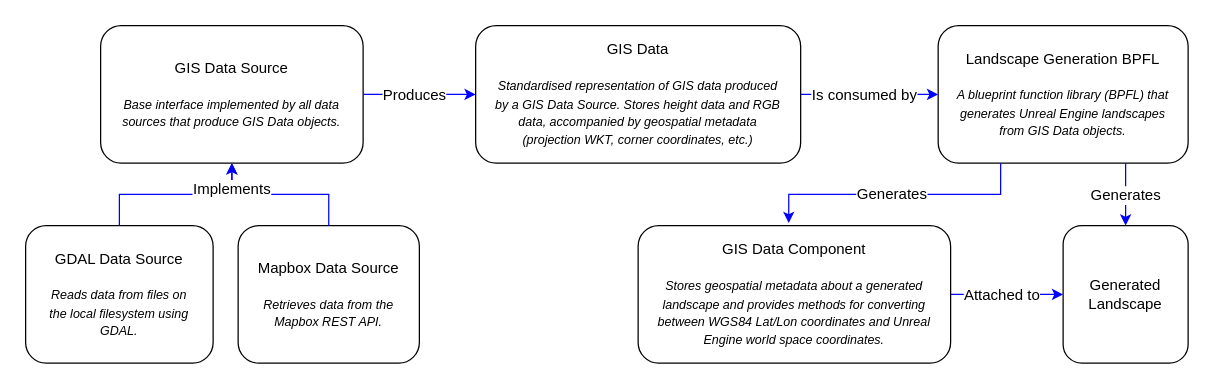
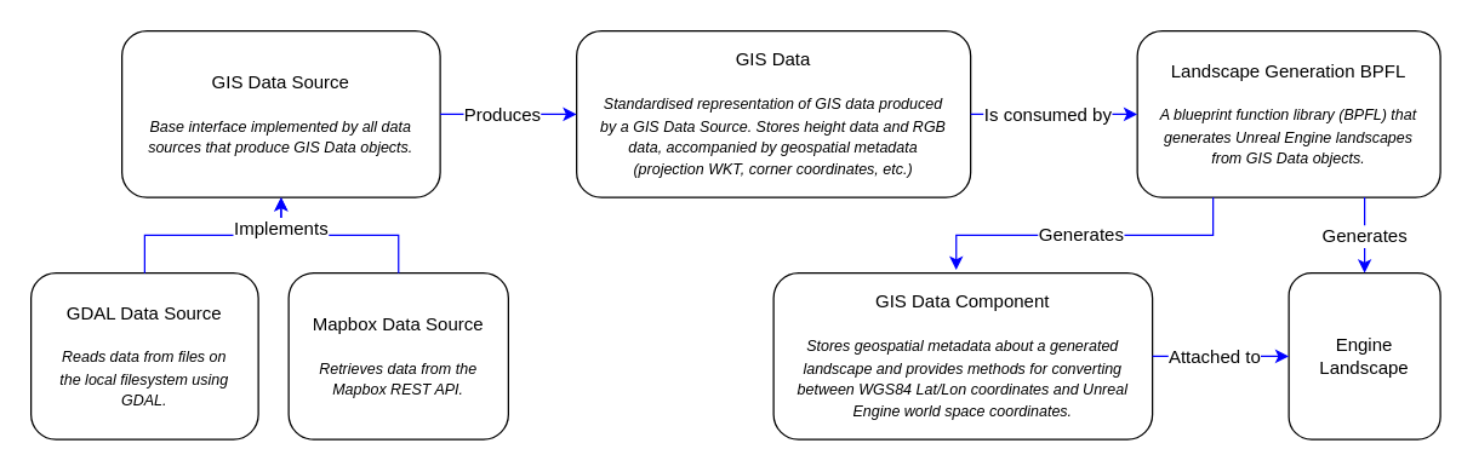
  <mxCell id="0" />
  <mxCell id="1" parent="0" />
  <mxCell id="2" value="GIS Data Component&lt;br&gt;&lt;i style=&quot;font-size: 10px&quot;&gt;&lt;br&gt;Stores geospatial metadata about a generated landscape and provides methods for converting between WGS84 Lat/Lon coordinates and Unreal Engine world space coordinates.&lt;/i&gt;" style="rounded=1;whiteSpace=wrap;html=1;spacing=16;" parent="1" vertex="1"><mxGeometry x="510" y="180" width="250" height="110" as="geometry" /></mxCell>
- <mxCell id="3" value="Generated Landscape" style="rounded=1;whiteSpace=wrap;html=1;spacing=16;" parent="1" vertex="1"><mxGeometry x="850" y="180" width="100" height="110" as="geometry" /></mxCell>
+ <mxCell id="3" value="Engine Landscape" style="rounded=1;whiteSpace=wrap;html=1;spacing=16;" parent="1" vertex="1"><mxGeometry x="850" y="180" width="100" height="110" as="geometry" /></mxCell>
  <mxCell id="4" value="Landscape Generation BPFL&lt;br&gt;&lt;i style=&quot;font-size: 10px&quot;&gt;&lt;br&gt;A blueprint function library (BPFL) that generates Unreal Engine landscapes from GIS Data objects.&lt;/i&gt;" style="rounded=1;whiteSpace=wrap;html=1;spacing=16;" parent="1" vertex="1"><mxGeometry x="750.03" y="20" width="199.97" height="110" as="geometry" /></mxCell>
  <mxCell id="5" value="GIS Data&lt;br&gt;&lt;i style=&quot;font-size: 10px&quot;&gt;&lt;br&gt;Standardised representation of GIS data produced by a GIS Data Source. Stores height data and RGB data, accompanied by geospatial metadata (projection WKT, corner coordinates, etc.)&lt;/i&gt;" style="rounded=1;whiteSpace=wrap;html=1;spacing=16;" parent="1" vertex="1"><mxGeometry x="380.03" y="20" width="260" height="110" as="geometry" /></mxCell>
  <mxCell id="6" value="GIS Data Source&lt;br&gt;&lt;i style=&quot;font-size: 10px&quot;&gt;&lt;br&gt;Base interface implemented by all data sources that produce GIS Data objects.&lt;br&gt;&lt;/i&gt;" style="rounded=1;whiteSpace=wrap;html=1;spacing=16;" parent="1" vertex="1"><mxGeometry x="80" y="20" width="210" height="110" as="geometry" /></mxCell>
  <mxCell id="7" style="edgeStyle=orthogonalEdgeStyle;rounded=0;orthogonalLoop=1;jettySize=auto;html=1;exitX=0.75;exitY=1;exitDx=0;exitDy=0;entryX=0.5;entryY=0;entryDx=0;entryDy=0;strokeColor=#0000FF;fontColor=#000000;" parent="1" source="4" target="3" edge="1"><mxGeometry relative="1" as="geometry"><mxPoint x="879.69" y="150" as="sourcePoint" /><mxPoint x="879.705" y="250" as="targetPoint" /></mxGeometry></mxCell>
  <mxCell id="8" value="Generates" style="text;html=1;align=center;verticalAlign=middle;resizable=0;points=[];labelBackgroundColor=#ffffff;fontColor=#000000;" parent="7" vertex="1" connectable="0"><mxGeometry x="0.042" y="-1" relative="1" as="geometry"><mxPoint as="offset" /></mxGeometry></mxCell>
  <mxCell id="9" style="edgeStyle=orthogonalEdgeStyle;rounded=0;orthogonalLoop=1;jettySize=auto;html=1;exitX=0.25;exitY=1;exitDx=0;exitDy=0;entryX=0.482;entryY=-0.019;entryDx=0;entryDy=0;strokeColor=#0000FF;fontColor=#000000;entryPerimeter=0;" parent="1" source="4" target="2" edge="1"><mxGeometry relative="1" as="geometry"><mxPoint x="830" y="180" as="sourcePoint" /><mxPoint x="894.97" y="330" as="targetPoint" /></mxGeometry></mxCell>
  <mxCell id="10" value="Generates" style="text;html=1;align=center;verticalAlign=middle;resizable=0;points=[];labelBackgroundColor=#ffffff;fontColor=#000000;" parent="9" vertex="1" connectable="0"><mxGeometry x="0.042" y="-1" relative="1" as="geometry"><mxPoint as="offset" /></mxGeometry></mxCell>
  <mxCell id="11" style="edgeStyle=orthogonalEdgeStyle;rounded=0;orthogonalLoop=1;jettySize=auto;html=1;exitX=1;exitY=0.5;exitDx=0;exitDy=0;entryX=0;entryY=0.5;entryDx=0;entryDy=0;strokeColor=#0000FF;fontColor=#000000;" parent="1" source="2" target="3" edge="1"><mxGeometry relative="1" as="geometry"><mxPoint x="965.03" y="140" as="sourcePoint" /><mxPoint x="1030" y="290" as="targetPoint" /></mxGeometry></mxCell>
  <mxCell id="12" value="Attached to" style="text;html=1;align=center;verticalAlign=middle;resizable=0;points=[];labelBackgroundColor=#ffffff;fontColor=#000000;" parent="11" vertex="1" connectable="0"><mxGeometry x="0.042" y="-1" relative="1" as="geometry"><mxPoint x="-6.9" y="-1" as="offset" /></mxGeometry></mxCell>
  <mxCell id="13" style="edgeStyle=orthogonalEdgeStyle;rounded=0;orthogonalLoop=1;jettySize=auto;html=1;entryX=0;entryY=0.5;entryDx=0;entryDy=0;strokeColor=#0000FF;fontColor=#000000;exitX=1;exitY=0.5;exitDx=0;exitDy=0;" parent="1" source="5" target="4" edge="1"><mxGeometry relative="1" as="geometry"><mxPoint x="550" y="30" as="sourcePoint" /><mxPoint x="709.97" y="30" as="targetPoint" /></mxGeometry></mxCell>
  <mxCell id="14" value="Is consumed by" style="text;html=1;align=center;verticalAlign=middle;resizable=0;points=[];labelBackgroundColor=#ffffff;fontColor=#000000;" parent="13" vertex="1" connectable="0"><mxGeometry x="0.201" y="-1" relative="1" as="geometry"><mxPoint x="-15.86" y="-1" as="offset" /></mxGeometry></mxCell>
  <mxCell id="15" style="edgeStyle=orthogonalEdgeStyle;rounded=0;orthogonalLoop=1;jettySize=auto;html=1;entryX=0;entryY=0.5;entryDx=0;entryDy=0;strokeColor=#0000FF;fontColor=#000000;exitX=1;exitY=0.5;exitDx=0;exitDy=0;" parent="1" source="6" target="5" edge="1"><mxGeometry relative="1" as="geometry"><mxPoint x="219.97" y="-30" as="sourcePoint" /><mxPoint x="340" y="-30" as="targetPoint" /></mxGeometry></mxCell>
  <mxCell id="16" value="Produces" style="text;html=1;align=center;verticalAlign=middle;resizable=0;points=[];labelBackgroundColor=#ffffff;fontColor=#000000;" parent="15" vertex="1" connectable="0"><mxGeometry x="0.151" y="-1" relative="1" as="geometry"><mxPoint x="-11.72" y="-1" as="offset" /></mxGeometry></mxCell>
  <mxCell id="17" value="GDAL Data Source&lt;br&gt;&lt;i style=&quot;font-size: 10px&quot;&gt;&lt;br&gt;Reads data from files on the local filesystem using GDAL.&lt;br&gt;&lt;/i&gt;" style="rounded=1;whiteSpace=wrap;html=1;spacing=16;" parent="1" vertex="1"><mxGeometry x="20" y="180" width="150" height="110" as="geometry" /></mxCell>
  <mxCell id="18" value="Mapbox Data Source&lt;br&gt;&lt;i style=&quot;font-size: 10px&quot;&gt;&lt;br&gt;Retrieves data from the Mapbox REST API.&lt;br&gt;&lt;/i&gt;" style="rounded=1;whiteSpace=wrap;html=1;spacing=16;" parent="1" vertex="1"><mxGeometry x="190" y="180" width="145" height="110" as="geometry" /></mxCell>
  <mxCell id="19" style="edgeStyle=orthogonalEdgeStyle;rounded=0;orthogonalLoop=1;jettySize=auto;html=1;entryX=0.5;entryY=1;entryDx=0;entryDy=0;strokeColor=#0000FF;fontColor=#000000;exitX=0.5;exitY=0;exitDx=0;exitDy=0;" parent="1" source="18" target="6" edge="1"><mxGeometry relative="1" as="geometry"><mxPoint x="210" y="320" as="sourcePoint" /><mxPoint x="232.5" y="150" as="targetPoint" /></mxGeometry></mxCell>
  <mxCell id="20" style="edgeStyle=orthogonalEdgeStyle;rounded=0;orthogonalLoop=1;jettySize=auto;html=1;entryX=0.5;entryY=1;entryDx=0;entryDy=0;strokeColor=#0000FF;fontColor=#000000;exitX=0.5;exitY=0;exitDx=0;exitDy=0;" parent="1" source="17" target="6" edge="1"><mxGeometry relative="1" as="geometry"><mxPoint x="80" y="270" as="sourcePoint" /><mxPoint x="80" y="180" as="targetPoint" /></mxGeometry></mxCell>
  <mxCell id="21" value="Implements" style="text;html=1;align=center;verticalAlign=middle;resizable=0;points=[];labelBackgroundColor=#ffffff;fontColor=#000000;" parent="20" vertex="1" connectable="0"><mxGeometry x="-0.082" y="-2" relative="1" as="geometry"><mxPoint x="50.83" y="-7.0" as="offset" /></mxGeometry></mxCell>
